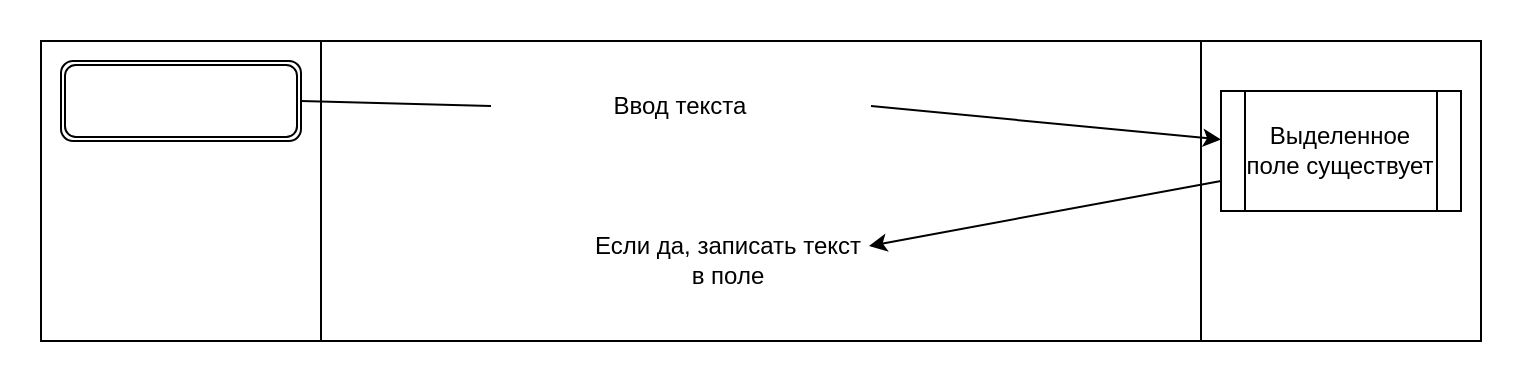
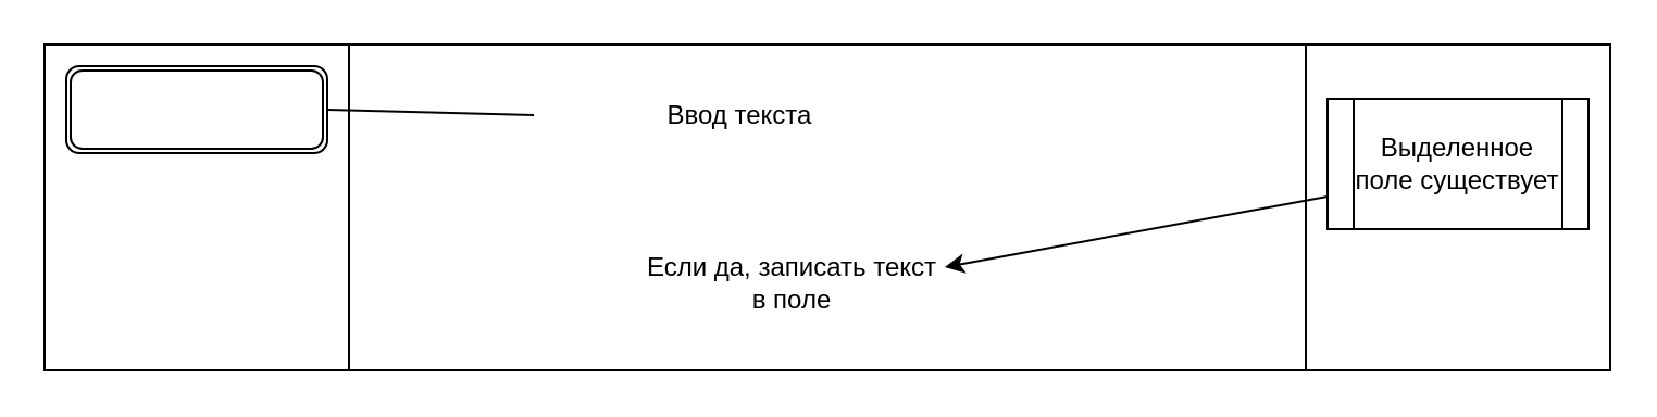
  <mxCell id="0" />
  <mxCell id="1" parent="0" />
  <mxCell id="2" value="" style="shape=process;whiteSpace=wrap;html=1;backgroundOutline=1;size=0.194;" parent="1" vertex="1"><mxGeometry x="20" y="20" width="720" height="150" as="geometry" /></mxCell>
  <mxCell id="3" value="" style="shape=ext;double=1;rounded=1;whiteSpace=wrap;html=1;" parent="1" vertex="1"><mxGeometry x="30" y="30" width="120" height="40" as="geometry" /></mxCell>
  <mxCell id="4" value="Ввод текста" style="text;html=1;strokeColor=none;fillColor=none;align=center;verticalAlign=middle;whiteSpace=wrap;rounded=0;" parent="1" vertex="1"><mxGeometry x="245" y="35" width="190" height="35" as="geometry" /></mxCell>
  <mxCell id="5" value="Выделенное поле существует" style="shape=process;whiteSpace=wrap;html=1;backgroundOutline=1;" parent="1" vertex="1"><mxGeometry x="610" y="45" width="120" height="60" as="geometry" /></mxCell>
  <mxCell id="6" value="Если да, записать текст в поле" style="text;html=1;strokeColor=none;fillColor=none;align=center;verticalAlign=middle;whiteSpace=wrap;rounded=0;" parent="1" vertex="1"><mxGeometry x="294" y="115" width="140" height="30" as="geometry" /></mxCell>
  <mxCell id="7" value="" style="endArrow=none;html=1;rounded=0;exitX=1;exitY=0.5;exitDx=0;exitDy=0;entryX=0;entryY=0.5;entryDx=0;entryDy=0;" parent="1" source="3" target="4" edge="1"><mxGeometry width="50" height="50" relative="1" as="geometry"><mxPoint x="220" y="50" as="sourcePoint" /><mxPoint x="270" y="0" as="targetPoint" /></mxGeometry></mxCell>
- <mxCell id="8" value="" style="endArrow=classic;html=1;rounded=0;exitX=1;exitY=0.5;exitDx=0;exitDy=0;" parent="1" source="4" target="5" edge="1"><mxGeometry width="50" height="50" relative="1" as="geometry"><mxPoint x="500" y="80" as="sourcePoint" /><mxPoint x="550" y="30" as="targetPoint" /></mxGeometry></mxCell>
  <mxCell id="9" value="" style="endArrow=classic;html=1;rounded=0;entryX=1;entryY=0.25;entryDx=0;entryDy=0;exitX=0;exitY=0.75;exitDx=0;exitDy=0;" parent="1" source="5" target="6" edge="1"><mxGeometry width="50" height="50" relative="1" as="geometry"><mxPoint x="640" y="180" as="sourcePoint" /><mxPoint x="690" y="130" as="targetPoint" /></mxGeometry></mxCell>
